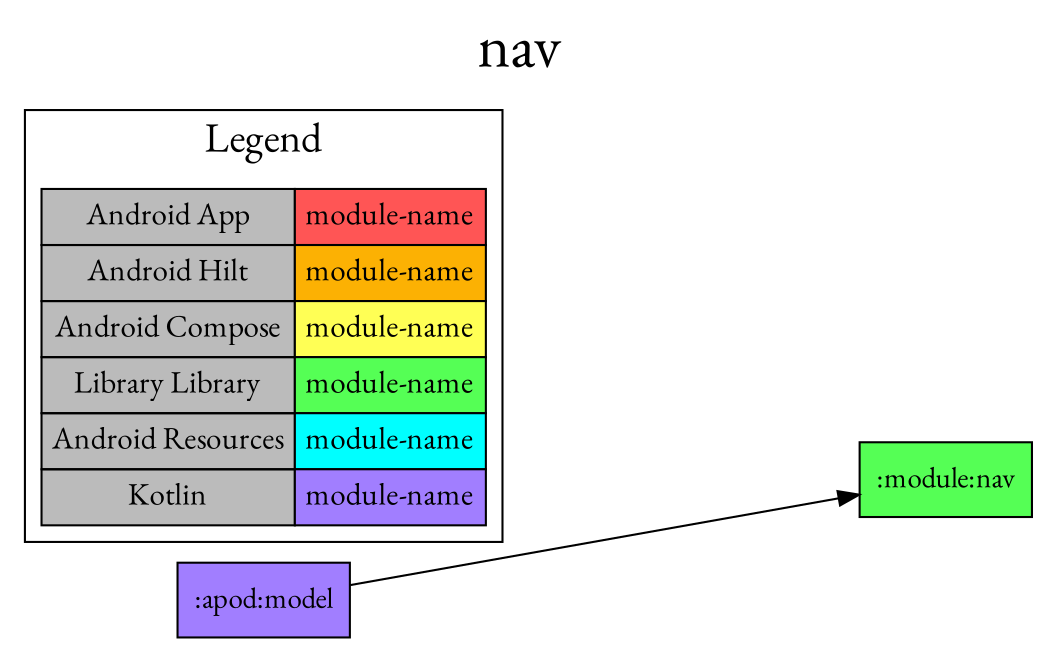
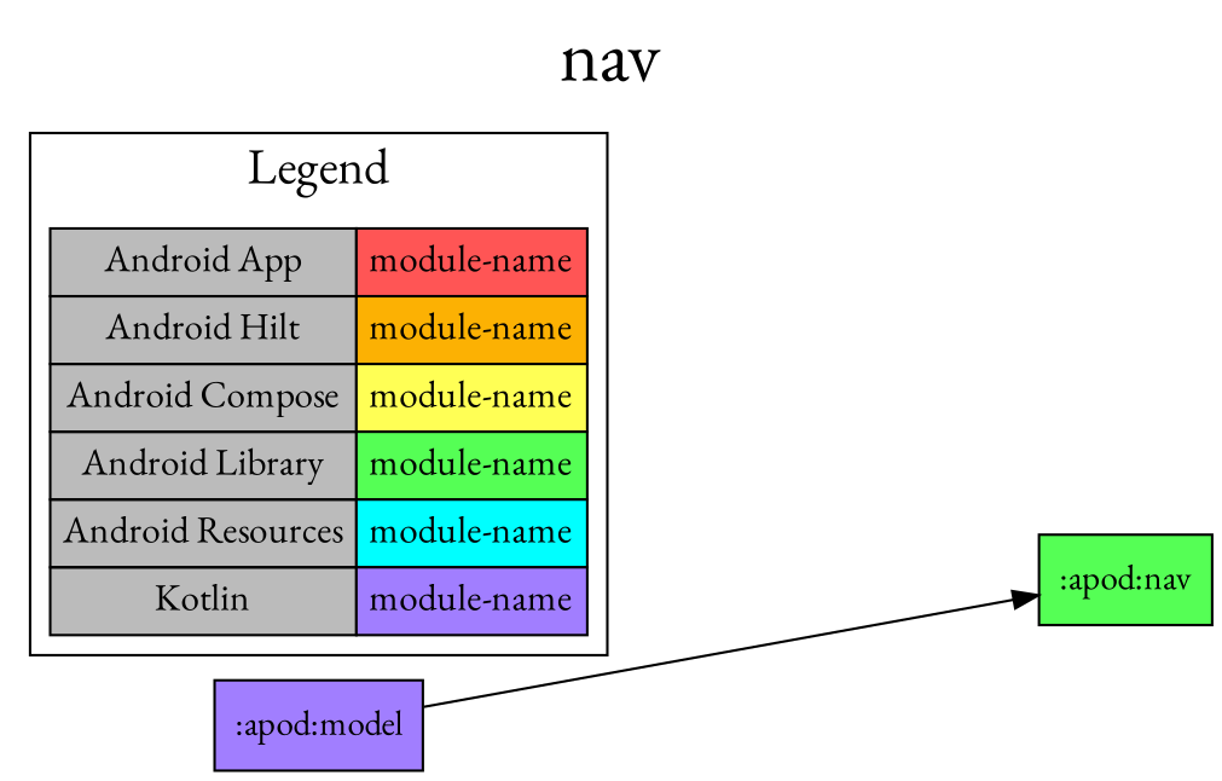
  digraph {
    fontname="EB Garamond"
    fontsize=30
    label=nav
    labelloc=t
    rankdir=LR
    ranksep=2.5
    node [fontname="EB Garamond" shape=box style=filled]
    edge [dir=forward fontname="EB Garamond"]
-   n1 [fillcolor="#bbbbbb" fontsize=15 label=< <TABLE BORDER="0" CELLBORDER="1" CELLSPACING="0" CELLPADDING="4"> <TR><TD>Android App</TD><TD BGCOLOR="#FF5555">module-name</TD></TR> <TR><TD>Android Hilt</TD><TD BGCOLOR="#FCB103">module-name</TD></TR> <TR><TD>Android Compose</TD><TD BGCOLOR="#FFFF55">module-name</TD></TR> <TR><TD>Library Library</TD><TD BGCOLOR="#55FF55">module-name</TD></TR> <TR><TD>Android Resources</TD><TD BGCOLOR="#00FFFF">module-name</TD></TR> <TR><TD>Kotlin</TD><TD BGCOLOR="#A17EFF">module-name</TD></TR> </TABLE> > margin=0 shape=none]
-   ":apod:nav" [fillcolor="#55FF55" label=":module:nav"]
+   n1 [fillcolor="#bbbbbb" fontsize=15 label=< <TABLE BORDER="0" CELLBORDER="1" CELLSPACING="0" CELLPADDING="4"> <TR><TD>Android App</TD><TD BGCOLOR="#FF5555">module-name</TD></TR> <TR><TD>Android Hilt</TD><TD BGCOLOR="#FCB103">module-name</TD></TR> <TR><TD>Android Compose</TD><TD BGCOLOR="#FFFF55">module-name</TD></TR> <TR><TD>Android Library</TD><TD BGCOLOR="#55FF55">module-name</TD></TR> <TR><TD>Android Resources</TD><TD BGCOLOR="#00FFFF">module-name</TD></TR> <TR><TD>Kotlin</TD><TD BGCOLOR="#A17EFF">module-name</TD></TR> </TABLE> > margin=0 shape=none]
+   ":apod:nav" [fillcolor="#55FF55"]
    ":apod:model" [fillcolor="#A17EFF"]
    subgraph sub_1 {
      rank=same
    }
    subgraph cluster_2 {
      fontsize=20
      label=Legend
      n1
    }
    n1 -> ":apod:nav" [style=invis]
    ":apod:model" -> ":apod:nav"
  }
